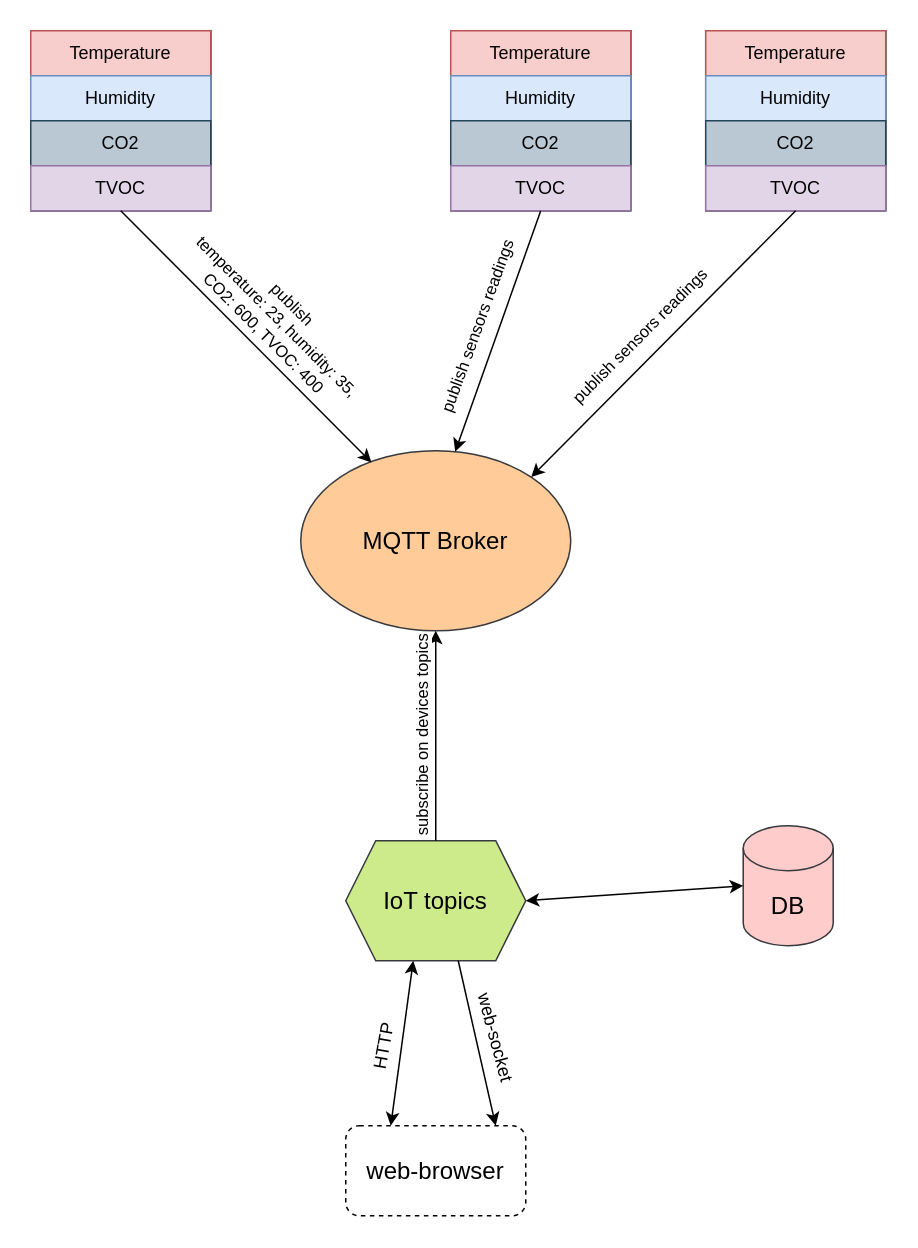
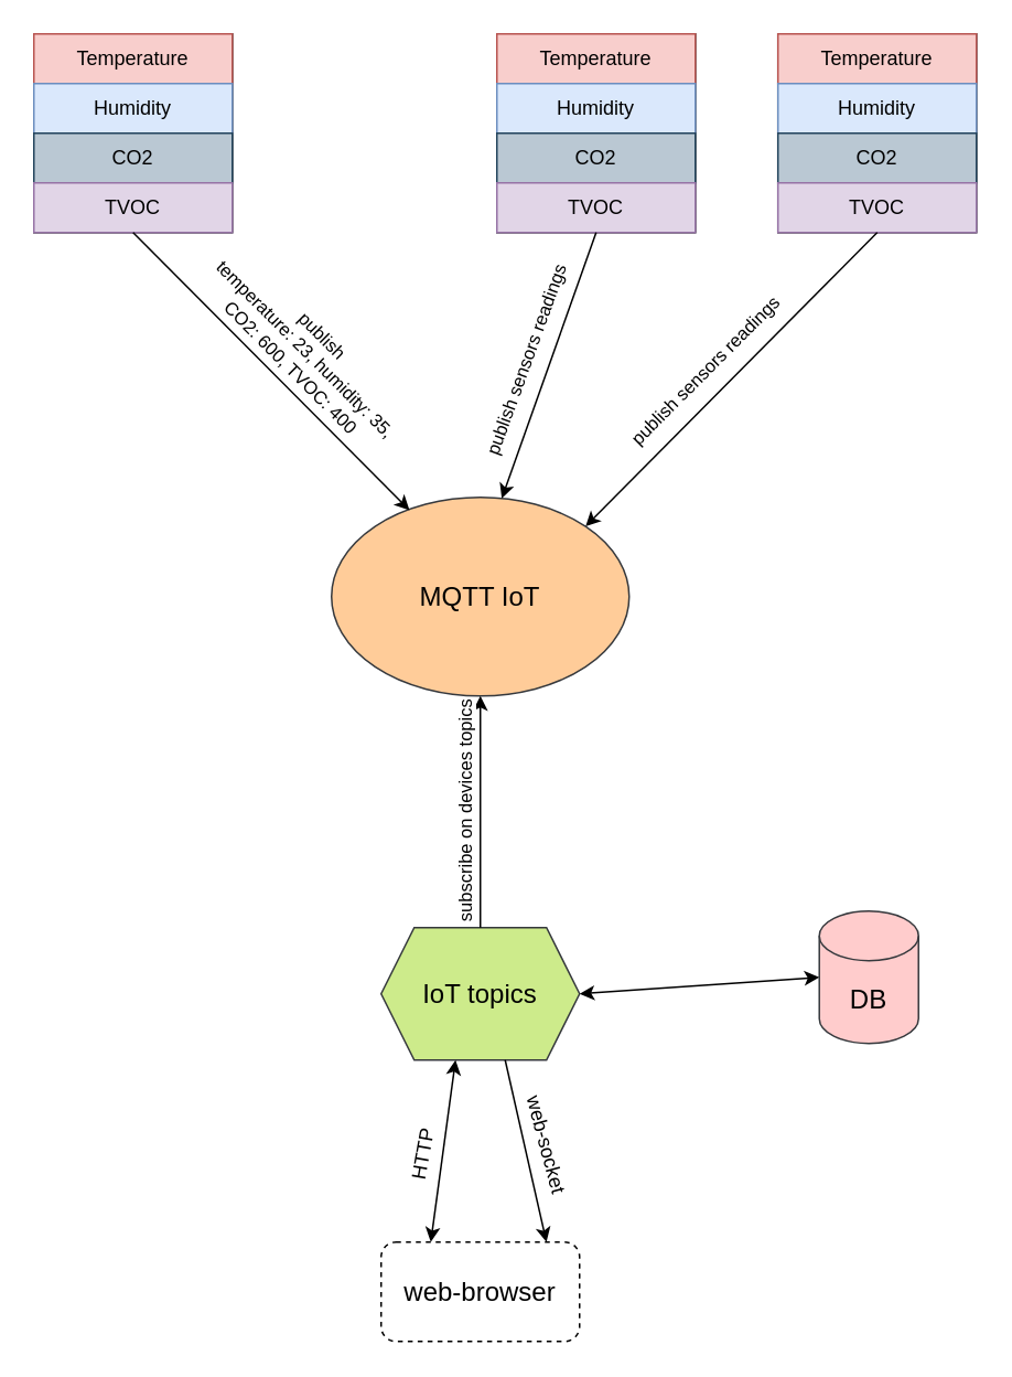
  <mxCell id="0" />
  <mxCell id="1" parent="0" />
  <mxCell id="2" value="" style="rounded=0;whiteSpace=wrap;html=1;" vertex="1" parent="1"><mxGeometry x="300" y="20" width="120" height="120" as="geometry" /></mxCell>
  <mxCell id="3" value="Temperature" style="text;html=1;align=center;verticalAlign=middle;whiteSpace=wrap;rounded=0;fillColor=#f8cecc;strokeColor=#b85450;" vertex="1" parent="1"><mxGeometry x="300" y="20" width="120" height="30" as="geometry" /></mxCell>
  <mxCell id="4" value="Humidity" style="text;html=1;align=center;verticalAlign=middle;whiteSpace=wrap;rounded=0;fillColor=#dae8fc;strokeColor=#6c8ebf;" vertex="1" parent="1"><mxGeometry x="300" y="50" width="120" height="30" as="geometry" /></mxCell>
  <mxCell id="5" value="CO2" style="text;html=1;align=center;verticalAlign=middle;whiteSpace=wrap;rounded=0;fillColor=#bac8d3;strokeColor=#23445d;" vertex="1" parent="1"><mxGeometry x="300" y="80" width="120" height="30" as="geometry" /></mxCell>
  <mxCell id="6" value="TVOC" style="text;html=1;align=center;verticalAlign=middle;whiteSpace=wrap;rounded=0;fillColor=#e1d5e7;strokeColor=#9673a6;" vertex="1" parent="1"><mxGeometry x="300" y="110" width="120" height="30" as="geometry" /></mxCell>
  <mxCell id="7" value="" style="rounded=0;whiteSpace=wrap;html=1;" vertex="1" parent="1"><mxGeometry x="469.98" y="20" width="120" height="120" as="geometry" /></mxCell>
  <mxCell id="8" value="Temperature" style="text;html=1;align=center;verticalAlign=middle;whiteSpace=wrap;rounded=0;fillColor=#f8cecc;strokeColor=#b85450;" vertex="1" parent="1"><mxGeometry x="469.98" y="20" width="120" height="30" as="geometry" /></mxCell>
  <mxCell id="9" value="Humidity" style="text;html=1;align=center;verticalAlign=middle;whiteSpace=wrap;rounded=0;fillColor=#dae8fc;strokeColor=#6c8ebf;" vertex="1" parent="1"><mxGeometry x="469.98" y="50" width="120" height="30" as="geometry" /></mxCell>
  <mxCell id="10" value="CO2" style="text;html=1;align=center;verticalAlign=middle;whiteSpace=wrap;rounded=0;fillColor=#bac8d3;strokeColor=#23445d;" vertex="1" parent="1"><mxGeometry x="469.98" y="80" width="120" height="30" as="geometry" /></mxCell>
  <mxCell id="11" value="TVOC" style="text;html=1;align=center;verticalAlign=middle;whiteSpace=wrap;rounded=0;fillColor=#e1d5e7;strokeColor=#9673a6;" vertex="1" parent="1"><mxGeometry x="469.98" y="110" width="120" height="30" as="geometry" /></mxCell>
  <mxCell id="12" value="" style="rounded=0;whiteSpace=wrap;html=1;" vertex="1" parent="1"><mxGeometry x="20" y="20" width="120" height="120" as="geometry" /></mxCell>
  <mxCell id="13" value="Temperature" style="text;html=1;align=center;verticalAlign=middle;whiteSpace=wrap;rounded=0;fillColor=#f8cecc;strokeColor=#b85450;" vertex="1" parent="1"><mxGeometry x="20" y="20" width="120" height="30" as="geometry" /></mxCell>
  <mxCell id="14" value="Humidity" style="text;html=1;align=center;verticalAlign=middle;whiteSpace=wrap;rounded=0;fillColor=#dae8fc;strokeColor=#6c8ebf;" vertex="1" parent="1"><mxGeometry x="20" y="50" width="120" height="30" as="geometry" /></mxCell>
  <mxCell id="15" value="CO2" style="text;html=1;align=center;verticalAlign=middle;whiteSpace=wrap;rounded=0;fillColor=#bac8d3;strokeColor=#23445d;" vertex="1" parent="1"><mxGeometry x="20" y="80" width="120" height="30" as="geometry" /></mxCell>
  <mxCell id="16" value="TVOC" style="text;html=1;align=center;verticalAlign=middle;whiteSpace=wrap;rounded=0;fillColor=#e1d5e7;strokeColor=#9673a6;" vertex="1" parent="1"><mxGeometry x="20" y="110" width="120" height="30" as="geometry" /></mxCell>
- <mxCell id="17" value="MQTT Broker" style="ellipse;whiteSpace=wrap;html=1;fillColor=#ffcc99;strokeColor=#36393d;fontSize=16;aspect=fixed;" vertex="1" parent="1"><mxGeometry x="200" y="300" width="180" height="120" as="geometry" /></mxCell>
+ <mxCell id="17" value="MQTT IoT" style="ellipse;whiteSpace=wrap;html=1;fillColor=#ffcc99;strokeColor=#36393d;fontSize=16;aspect=fixed;" vertex="1" parent="1"><mxGeometry x="200" y="300" width="180" height="120" as="geometry" /></mxCell>
  <mxCell id="18" value="" style="endArrow=classic;html=1;rounded=0;exitX=0.5;exitY=1;exitDx=0;exitDy=0;entryX=0.262;entryY=0.065;entryDx=0;entryDy=0;entryPerimeter=0;" edge="1" parent="1" source="16" target="17"><mxGeometry width="50" height="50" relative="1" as="geometry"><mxPoint x="400" y="300" as="sourcePoint" /><mxPoint x="240" y="300" as="targetPoint" /></mxGeometry></mxCell>
  <mxCell id="19" value="" style="endArrow=classic;html=1;rounded=0;exitX=0.5;exitY=1;exitDx=0;exitDy=0;entryX=0.572;entryY=0.006;entryDx=0;entryDy=0;entryPerimeter=0;" edge="1" parent="1" source="6" target="17"><mxGeometry width="50" height="50" relative="1" as="geometry"><mxPoint x="380" y="210" as="sourcePoint" /><mxPoint x="430" y="160" as="targetPoint" /></mxGeometry></mxCell>
  <mxCell id="20" value="publish sensors readings" style="edgeLabel;html=1;align=center;verticalAlign=middle;resizable=0;points=[];rotation=-70;" vertex="1" connectable="0" parent="19"><mxGeometry x="-0.265" y="-1" relative="1" as="geometry"><mxPoint x="-21" y="19" as="offset" /></mxGeometry></mxCell>
  <mxCell id="21" value="" style="endArrow=classic;html=1;rounded=0;exitX=0.5;exitY=1;exitDx=0;exitDy=0;entryX=1;entryY=0;entryDx=0;entryDy=0;" edge="1" parent="1" source="11" target="17"><mxGeometry width="50" height="50" relative="1" as="geometry"><mxPoint x="439.98" y="210" as="sourcePoint" /><mxPoint x="420" y="317.64" as="targetPoint" /></mxGeometry></mxCell>
  <mxCell id="22" value="publish sensors readings" style="edgeLabel;html=1;align=center;verticalAlign=middle;resizable=0;points=[];rotation=-45;" vertex="1" connectable="0" parent="21"><mxGeometry x="-0.025" y="-1" relative="1" as="geometry"><mxPoint x="-18" y="-2" as="offset" /></mxGeometry></mxCell>
  <mxCell id="23" value="IoT topics" style="shape=hexagon;perimeter=hexagonPerimeter2;whiteSpace=wrap;html=1;fixedSize=1;fillColor=#cdeb8b;strokeColor=#36393d;fontSize=16;" vertex="1" parent="1"><mxGeometry x="230" y="560" width="120" height="80" as="geometry" /></mxCell>
  <mxCell id="24" value="" style="endArrow=classic;html=1;rounded=0;exitX=0.5;exitY=0;exitDx=0;exitDy=0;" edge="1" parent="1" source="23"><mxGeometry width="50" height="50" relative="1" as="geometry"><mxPoint x="240" y="470" as="sourcePoint" /><mxPoint x="290" y="420" as="targetPoint" /></mxGeometry></mxCell>
  <mxCell id="25" value="subscribe on devices topics" style="edgeLabel;html=1;align=center;verticalAlign=middle;resizable=0;points=[];rotation=-90;" vertex="1" connectable="0" parent="24"><mxGeometry x="-0.255" y="1" relative="1" as="geometry"><mxPoint x="-9" y="-17" as="offset" /></mxGeometry></mxCell>
  <mxCell id="26" value="DB" style="shape=cylinder3;whiteSpace=wrap;html=1;boundedLbl=1;backgroundOutline=1;size=15;fillColor=#ffcccc;strokeColor=#36393d;fontSize=16;" vertex="1" parent="1"><mxGeometry x="494.98" y="550" width="60" height="80" as="geometry" /></mxCell>
  <mxCell id="27" value="" style="endArrow=classic;startArrow=classic;html=1;rounded=0;entryX=0;entryY=0.5;entryDx=0;entryDy=0;entryPerimeter=0;" edge="1" parent="1" target="26"><mxGeometry width="50" height="50" relative="1" as="geometry"><mxPoint x="350" y="600" as="sourcePoint" /><mxPoint x="400" y="550" as="targetPoint" /></mxGeometry></mxCell>
  <mxCell id="28" value="web-browser" style="rounded=1;whiteSpace=wrap;html=1;fontSize=16;dashed=1;" vertex="1" parent="1"><mxGeometry x="230" y="750" width="120" height="60" as="geometry" /></mxCell>
  <mxCell id="29" value="" style="endArrow=classic;startArrow=classic;html=1;rounded=0;exitX=0.25;exitY=0;exitDx=0;exitDy=0;entryX=0.375;entryY=1;entryDx=0;entryDy=0;" edge="1" parent="1" source="28" target="23"><mxGeometry width="50" height="50" relative="1" as="geometry"><mxPoint x="220" y="590" as="sourcePoint" /><mxPoint x="270" y="540" as="targetPoint" /></mxGeometry></mxCell>
  <mxCell id="30" value="HTTP" style="edgeLabel;html=1;align=center;verticalAlign=middle;resizable=0;points=[];rotation=-80;fontSize=12;" vertex="1" connectable="0" parent="29"><mxGeometry x="-0.058" y="1" relative="1" as="geometry"><mxPoint x="-11" as="offset" /></mxGeometry></mxCell>
  <mxCell id="31" value="" style="endArrow=classic;html=1;rounded=0;entryX=0.833;entryY=0;entryDx=0;entryDy=0;entryPerimeter=0;exitX=0.625;exitY=1;exitDx=0;exitDy=0;" edge="1" parent="1" source="23" target="28"><mxGeometry width="50" height="50" relative="1" as="geometry"><mxPoint x="290" y="680" as="sourcePoint" /><mxPoint x="340" y="630" as="targetPoint" /></mxGeometry></mxCell>
  <mxCell id="32" value="web-socket" style="edgeLabel;html=1;align=center;verticalAlign=middle;resizable=0;points=[];rotation=75;fontSize=12;" vertex="1" connectable="0" parent="31"><mxGeometry x="0.224" relative="1" as="geometry"><mxPoint x="10" y="-17" as="offset" /></mxGeometry></mxCell>
  <mxCell id="33" value="&#10;&lt;span style=&quot;color: rgb(0, 0, 0); font-family: Helvetica; font-size: 11px; font-style: normal; font-variant-ligatures: normal; font-variant-caps: normal; font-weight: 400; letter-spacing: normal; orphans: 2; text-align: center; text-indent: 0px; text-transform: none; white-space: nowrap; widows: 2; word-spacing: 0px; -webkit-text-stroke-width: 0px; background-color: rgb(255, 255, 255); text-decoration-thickness: initial; text-decoration-style: initial; text-decoration-color: initial; display: inline !important; float: none;&quot;&gt;publish&lt;/span&gt;&lt;div style=&quot;forced-color-adjust: none; color: rgb(0, 0, 0); font-family: Helvetica; font-size: 11px; font-style: normal; font-variant-ligatures: normal; font-variant-caps: normal; font-weight: 400; letter-spacing: normal; orphans: 2; text-align: center; text-indent: 0px; text-transform: none; white-space: nowrap; widows: 2; word-spacing: 0px; -webkit-text-stroke-width: 0px; text-decoration-thickness: initial; text-decoration-style: initial; text-decoration-color: initial;&quot;&gt;temperature: 23, humidity: 35,&amp;nbsp;&lt;/div&gt;&lt;div style=&quot;forced-color-adjust: none; color: rgb(0, 0, 0); font-family: Helvetica; font-size: 11px; font-style: normal; font-variant-ligatures: normal; font-variant-caps: normal; font-weight: 400; letter-spacing: normal; orphans: 2; text-align: center; text-indent: 0px; text-transform: none; white-space: nowrap; widows: 2; word-spacing: 0px; -webkit-text-stroke-width: 0px; text-decoration-thickness: initial; text-decoration-style: initial; text-decoration-color: initial;&quot;&gt;CO2: 600, TVOC: 400&lt;/div&gt;&#10;&#10;" style="text;html=1;align=center;verticalAlign=middle;whiteSpace=wrap;rounded=0;rotation=45;" vertex="1" parent="1"><mxGeometry x="100" y="201.59" width="162" height="30" as="geometry" /></mxCell>
